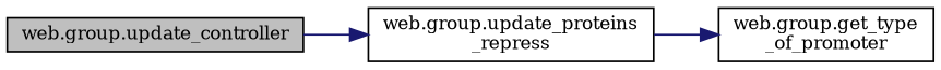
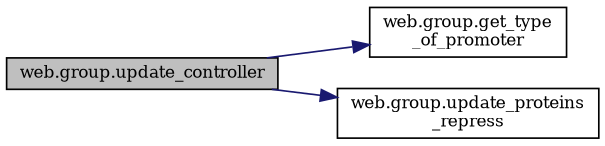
  digraph {
    fontname="DejaVu Serif"
    rankdir=LR
    node [color=black fillcolor=white fontname="DejaVu Serif" fontsize=10 shape=record style=filled]
    edge [color=midnightblue fontname="DejaVu Serif" fontsize=10 labelfontname=Helvetica labelfontsize=10 style=solid]
    n1 [fillcolor=grey75 fontcolor=black height=0.2 label="web.group.update_controller" width=0.4]
    n2 [height=0.2 label="web.group.get_type\l_of_promoter" width=0.4]
    n3 [height=0.2 label="web.group.update_proteins\l_repress" width=0.4]
-   n3 -> n2
+   n1 -> n2
    n1 -> n3
  }
